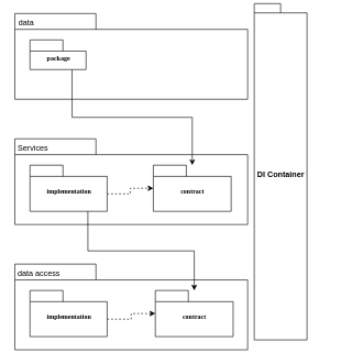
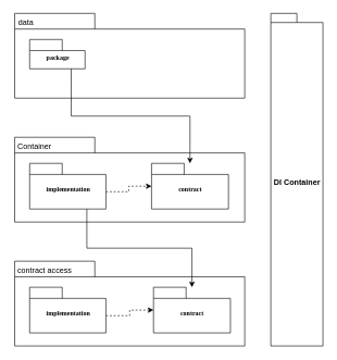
  <mxCell id="0" />
  <mxCell id="1" parent="0" />
  <mxCell id="2" value="" style="group" parent="1" vertex="1" connectable="0"><mxGeometry x="22" y="20" width="353" height="130" as="geometry" /></mxCell>
  <mxCell id="3" value="" style="shape=folder;fontStyle=1;spacingTop=10;tabWidth=123;tabHeight=24;tabPosition=left;html=1;rounded=0;shadow=0;comic=0;labelBackgroundColor=none;strokeColor=#000000;strokeWidth=1;fillColor=#ffffff;fontFamily=Verdana;fontSize=10;fontColor=#000000;align=center;" parent="2" vertex="1"><mxGeometry width="353" height="130" as="geometry" /></mxCell>
  <mxCell id="4" value="package" style="shape=folder;fontStyle=1;spacingTop=10;tabWidth=50;tabHeight=17;tabPosition=left;html=1;rounded=0;shadow=0;comic=0;labelBackgroundColor=none;strokeColor=#000000;strokeWidth=1;fillColor=#ffffff;fontFamily=Verdana;fontSize=10;fontColor=#000000;align=center;" parent="2" vertex="1"><mxGeometry x="23" y="40" width="85" height="45" as="geometry" /></mxCell>
  <mxCell id="5" value="data" style="text;strokeColor=none;fillColor=none;align=left;verticalAlign=top;spacingLeft=4;spacingRight=4;overflow=hidden;rotatable=0;points=[[0,0.5],[1,0.5]];portConstraint=eastwest;" vertex="1" parent="2"><mxGeometry width="153.807" height="26" as="geometry" /></mxCell>
  <mxCell id="6" value="" style="group;dashed=1;" vertex="1" connectable="0" parent="1"><mxGeometry x="22" y="210" width="353" height="130" as="geometry" /></mxCell>
  <mxCell id="7" value="" style="shape=folder;fontStyle=1;spacingTop=10;tabWidth=123;tabHeight=24;tabPosition=left;html=1;rounded=0;shadow=0;comic=0;labelBackgroundColor=none;strokeColor=#000000;strokeWidth=1;fillColor=#ffffff;fontFamily=Verdana;fontSize=10;fontColor=#000000;align=center;" vertex="1" parent="6"><mxGeometry width="353" height="130" as="geometry" /></mxCell>
  <mxCell id="8" style="edgeStyle=orthogonalEdgeStyle;rounded=0;orthogonalLoop=1;jettySize=auto;html=1;exitX=0;exitY=0;exitDx=117;exitDy=43.5;exitPerimeter=0;dashed=1;" edge="1" parent="6" source="9" target="10"><mxGeometry relative="1" as="geometry" /></mxCell>
  <mxCell id="9" value="implementation" style="shape=folder;fontStyle=1;spacingTop=10;tabWidth=50;tabHeight=17;tabPosition=left;html=1;rounded=0;shadow=0;comic=0;labelBackgroundColor=none;strokeColor=#000000;strokeWidth=1;fillColor=#ffffff;fontFamily=Verdana;fontSize=10;fontColor=#000000;align=center;" vertex="1" parent="6"><mxGeometry x="23" y="40" width="117" height="70" as="geometry" /></mxCell>
  <mxCell id="10" value="contract" style="shape=folder;fontStyle=1;spacingTop=10;tabWidth=50;tabHeight=17;tabPosition=left;html=1;rounded=0;shadow=0;comic=0;labelBackgroundColor=none;strokeColor=#000000;strokeWidth=1;fillColor=#ffffff;fontFamily=Verdana;fontSize=10;fontColor=#000000;align=center;" vertex="1" parent="6"><mxGeometry x="210" y="40" width="118" height="70" as="geometry" /></mxCell>
- <mxCell id="11" value="Services" style="text;strokeColor=none;fillColor=none;align=left;verticalAlign=top;spacingLeft=4;spacingRight=4;overflow=hidden;rotatable=0;points=[[0,0.5],[1,0.5]];portConstraint=eastwest;" vertex="1" parent="6"><mxGeometry x="-1.261" width="153.807" height="26" as="geometry" /></mxCell>
+ <mxCell id="11" value="Container" style="text;strokeColor=none;fillColor=none;align=left;verticalAlign=top;spacingLeft=4;spacingRight=4;overflow=hidden;rotatable=0;points=[[0,0.5],[1,0.5]];portConstraint=eastwest;" vertex="1" parent="6"><mxGeometry x="-1.261" width="153.807" height="26" as="geometry" /></mxCell>
  <mxCell id="12" value="" style="group" vertex="1" connectable="0" parent="1"><mxGeometry x="22" y="400" width="353" height="130" as="geometry" /></mxCell>
  <mxCell id="13" value="" style="shape=folder;fontStyle=1;spacingTop=10;tabWidth=123;tabHeight=24;tabPosition=left;html=1;rounded=0;shadow=0;comic=0;labelBackgroundColor=none;strokeColor=#000000;strokeWidth=1;fillColor=#ffffff;fontFamily=Verdana;fontSize=10;fontColor=#000000;align=center;" vertex="1" parent="12"><mxGeometry width="353" height="130" as="geometry" /></mxCell>
  <mxCell id="14" style="edgeStyle=orthogonalEdgeStyle;rounded=0;orthogonalLoop=1;jettySize=auto;html=1;exitX=0;exitY=0;exitDx=117;exitDy=43.5;exitPerimeter=0;dashed=1;" edge="1" parent="12" source="15" target="17"><mxGeometry relative="1" as="geometry" /></mxCell>
  <mxCell id="15" value="implementation" style="shape=folder;fontStyle=1;spacingTop=10;tabWidth=50;tabHeight=17;tabPosition=left;html=1;rounded=0;shadow=0;comic=0;labelBackgroundColor=none;strokeColor=#000000;strokeWidth=1;fillColor=#ffffff;fontFamily=Verdana;fontSize=10;fontColor=#000000;align=center;" vertex="1" parent="12"><mxGeometry x="23" y="40" width="117" height="70" as="geometry" /></mxCell>
- <mxCell id="16" value="data access" style="text;strokeColor=none;fillColor=none;align=left;verticalAlign=top;spacingLeft=4;spacingRight=4;overflow=hidden;rotatable=0;points=[[0,0.5],[1,0.5]];portConstraint=eastwest;" vertex="1" parent="12"><mxGeometry x="-1.261" width="153.807" height="26" as="geometry" /></mxCell>
+ <mxCell id="16" value="contract access" style="text;strokeColor=none;fillColor=none;align=left;verticalAlign=top;spacingLeft=4;spacingRight=4;overflow=hidden;rotatable=0;points=[[0,0.5],[1,0.5]];portConstraint=eastwest;" vertex="1" parent="12"><mxGeometry x="-1.261" width="153.807" height="26" as="geometry" /></mxCell>
  <mxCell id="17" value="contract" style="shape=folder;fontStyle=1;spacingTop=10;tabWidth=50;tabHeight=17;tabPosition=left;html=1;rounded=0;shadow=0;comic=0;labelBackgroundColor=none;strokeColor=#000000;strokeWidth=1;fillColor=#ffffff;fontFamily=Verdana;fontSize=10;fontColor=#000000;align=center;" vertex="1" parent="12"><mxGeometry x="213" y="40" width="118" height="70" as="geometry" /></mxCell>
  <mxCell id="18" style="edgeStyle=orthogonalEdgeStyle;rounded=0;orthogonalLoop=1;jettySize=auto;html=1;exitX=0.75;exitY=1;exitDx=0;exitDy=0;exitPerimeter=0;" edge="1" parent="1" source="4" target="10"><mxGeometry relative="1" as="geometry" /></mxCell>
  <mxCell id="19" style="edgeStyle=orthogonalEdgeStyle;rounded=0;orthogonalLoop=1;jettySize=auto;html=1;exitX=0.75;exitY=1;exitDx=0;exitDy=0;exitPerimeter=0;" edge="1" parent="1" source="9" target="17"><mxGeometry relative="1" as="geometry" /></mxCell>
- <mxCell id="20" value="DI Container" style="shape=folder;fontStyle=1;spacingTop=10;tabWidth=40;tabHeight=14;tabPosition=left;html=1;" vertex="1" parent="1"><mxGeometry x="385" y="5" width="80" height="510" as="geometry" /></mxCell>
+ <mxCell id="20" value="DI Container" style="shape=folder;fontStyle=1;spacingTop=10;tabWidth=40;tabHeight=14;tabPosition=left;html=1;" vertex="1" parent="1"><mxGeometry x="415" y="20" width="80" height="510" as="geometry" /></mxCell>
